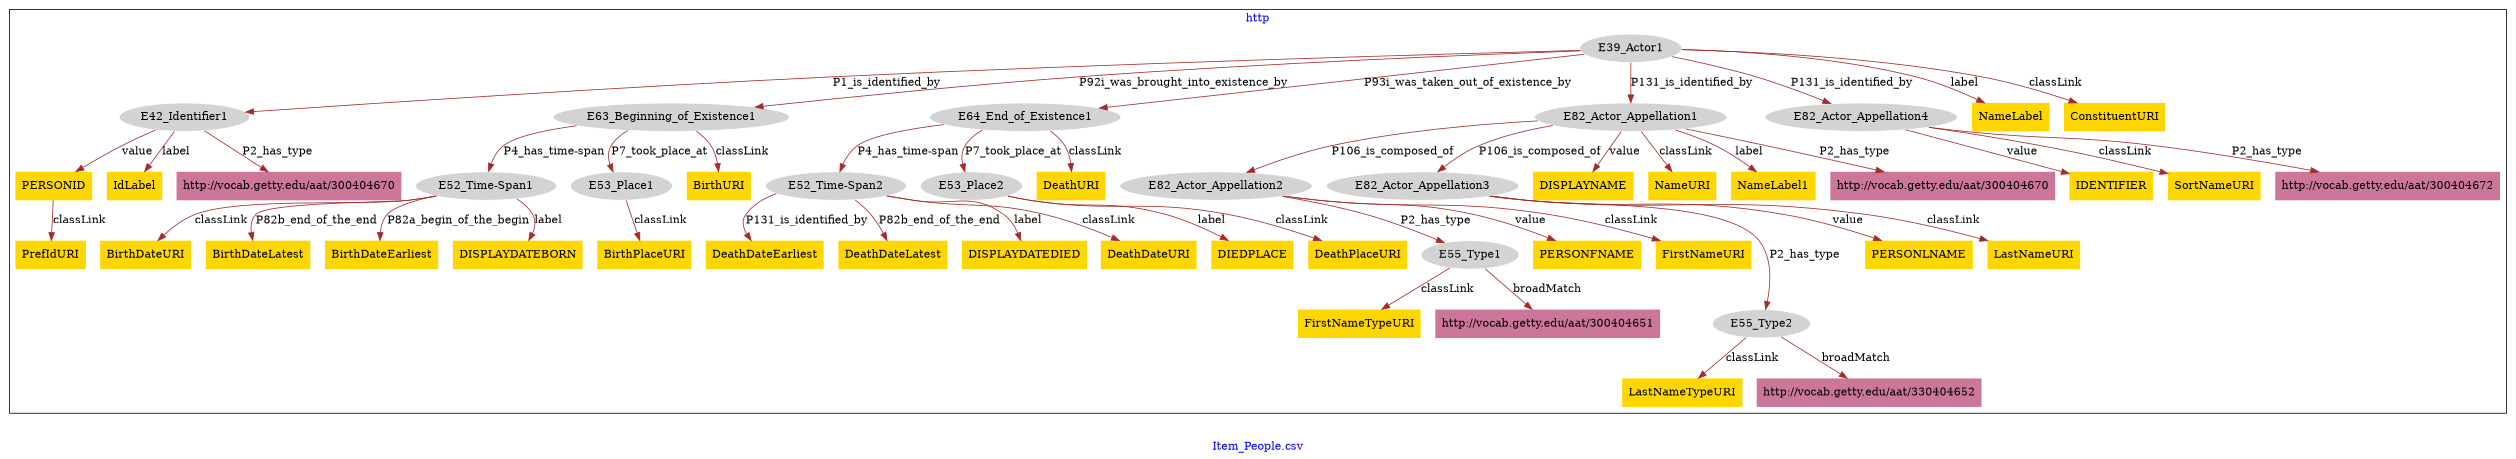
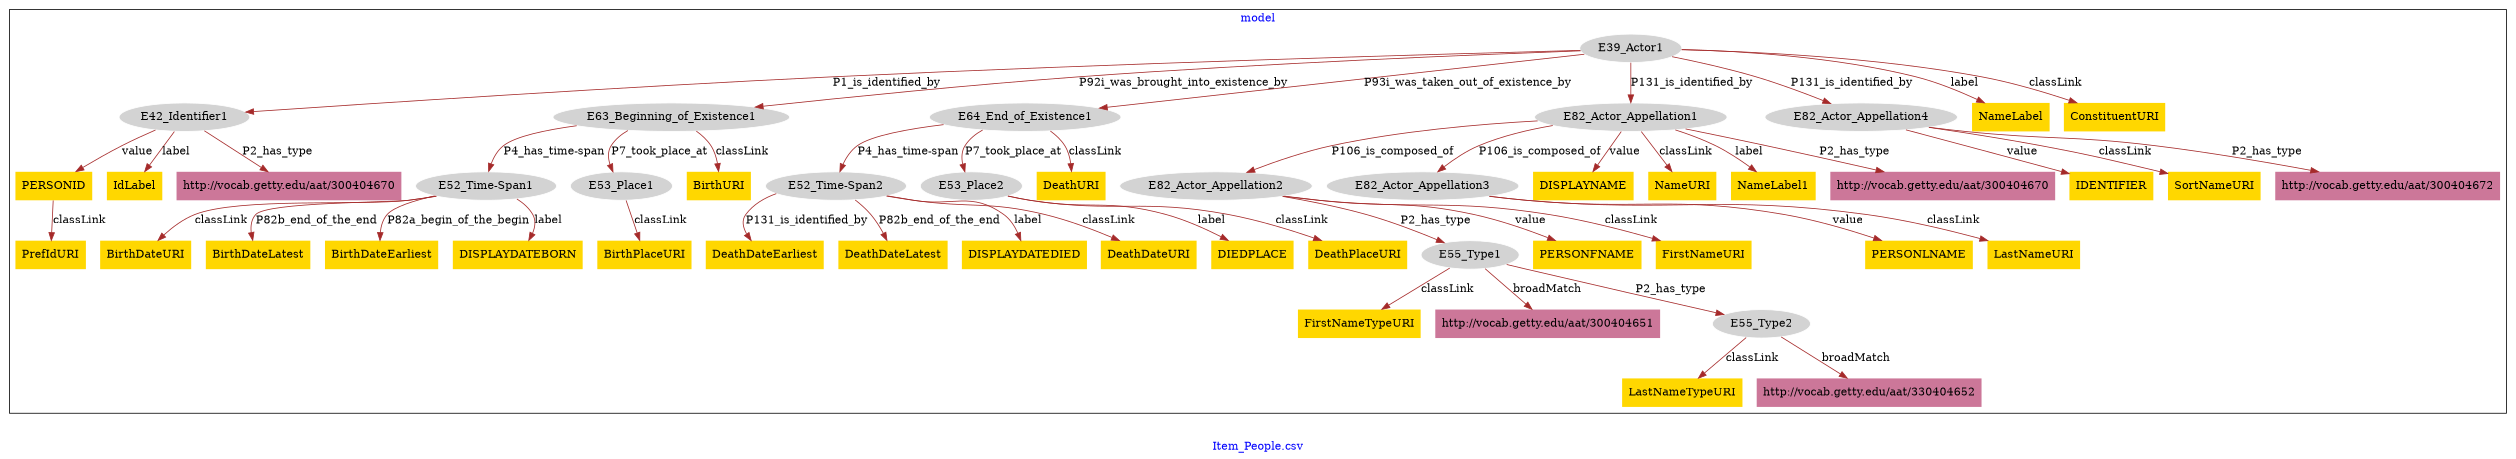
  digraph {
    fontcolor=blue
    label="Item_People.csv"
    remincross=true
    node [fillcolor=gold style=filled shape=plaintext]
    edge [color=brown fontcolor=black]
    n1 [color=white fillcolor=lightgray label=E39_Actor1 shape=""]
    n2 [color=white fillcolor=lightgray label=E42_Identifier1 shape=""]
    n3 [color=white fillcolor=lightgray label=E63_Beginning_of_Existence1 shape=""]
    n4 [color=white fillcolor=lightgray label=E64_End_of_Existence1 shape=""]
    n5 [color=white fillcolor=lightgray label=E82_Actor_Appellation1 shape=""]
    n6 [color=white fillcolor=lightgray label=E82_Actor_Appellation4 shape=""]
    n7 [color=white fillcolor=lightgray label="E52_Time-Span1" shape=""]
    n8 [color=white fillcolor=lightgray label=E53_Place1 shape=""]
    n9 [color=white fillcolor=lightgray label="E52_Time-Span2" shape=""]
    n10 [color=white fillcolor=lightgray label=E53_Place2 shape=""]
    n11 [color=white fillcolor=lightgray label=E82_Actor_Appellation2 shape=""]
    n12 [color=white fillcolor=lightgray label=E82_Actor_Appellation3 shape=""]
    n13 [color=white fillcolor=lightgray label=E55_Type1 shape=""]
    n14 [color=white fillcolor=lightgray label=E55_Type2 shape=""]
    n15 [label=BirthDateEarliest]
    n16 [label=DISPLAYDATEBORN]
    n17 [label=DISPLAYDATEDIED]
    n18 [label=DIEDPLACE]
    n19 [label=PERSONFNAME]
    n20 [label=PrefIdURI]
    n21 [label=PERSONID]
    n22 [label=DISPLAYNAME]
    n23 [label=LastNameTypeURI]
    n24 [label=BirthURI]
    n25 [label=IDENTIFIER]
    n26 [label=NameLabel]
    n27 [label=NameURI]
    n28 [label=BirthDateURI]
    n29 [label=FirstNameTypeURI]
    n30 [label=IdLabel]
    n31 [label=NameLabel1]
    n32 [label=ConstituentURI]
    n33 [label=DeathPlaceURI]
    n34 [label=SortNameURI]
    n35 [label=FirstNameURI]
    n36 [label=BirthPlaceURI]
    n37 [label=PERSONLNAME]
    n38 [label=LastNameURI]
    n39 [label=DeathDateURI]
    n40 [label=BirthDateLatest]
    n41 [label=DeathURI]
    n42 [label=DeathDateEarliest]
    n43 [label=DeathDateLatest]
    n44 [fillcolor="#CC7799" label="http://vocab.getty.edu/aat/330404652"]
    n45 [fillcolor="#CC7799" label="http://vocab.getty.edu/aat/300404672"]
    n46 [fillcolor="#CC7799" label="http://vocab.getty.edu/aat/300404651"]
    n47 [fillcolor="#CC7799" label="http://vocab.getty.edu/aat/300404670"]
    n48 [fillcolor="#CC7799" label="http://vocab.getty.edu/aat/300404670"]
    subgraph cluster_1 {
-     label=http
+     label=model
      n1
      n2
      n3
      n4
      n5
      n6
      n7
      n8
      n9
      n10
      n11
      n12
      n13
      n14
      n15
      n16
      n17
      n18
      n19
      n20
      n21
      n22
      n23
      n24
      n25
      n26
      n27
      n28
      n29
      n30
      n31
      n32
      n33
      n34
      n35
      n36
      n37
      n38
      n39
      n40
      n41
      n42
      n43
      n44
      n45
      n46
      n47
      n48
    }
    n1 -> n2 [label=P1_is_identified_by]
    n1 -> n3 [label=P92i_was_brought_into_existence_by]
    n1 -> n4 [label=P93i_was_taken_out_of_existence_by]
    n1 -> n5 [label=P131_is_identified_by]
    n1 -> n6 [label=P131_is_identified_by]
    n1 -> n26 [label=label]
    n1 -> n32 [label=classLink]
    n2 -> n21 [label=value]
    n2 -> n30 [label=label]
    n2 -> n47 [label=P2_has_type]
    n3 -> n7 [label="P4_has_time-span"]
    n3 -> n8 [label=P7_took_place_at]
    n3 -> n24 [label=classLink]
    n4 -> n9 [label="P4_has_time-span"]
    n4 -> n10 [label=P7_took_place_at]
    n4 -> n41 [label=classLink]
    n5 -> n11 [label=P106_is_composed_of]
    n5 -> n12 [label=P106_is_composed_of]
    n5 -> n22 [label=value]
    n5 -> n27 [label=classLink]
    n5 -> n31 [label=label]
    n5 -> n48 [label=P2_has_type]
    n6 -> n25 [label=value]
    n6 -> n34 [label=classLink]
    n6 -> n45 [label=P2_has_type]
    n7 -> n15 [label=P82a_begin_of_the_begin]
    n7 -> n16 [label=label]
    n7 -> n28 [label=classLink]
    n7 -> n40 [label=P82b_end_of_the_end]
    n8 -> n36 [label=classLink]
    n9 -> n17 [label=label]
    n9 -> n39 [label=classLink]
    n9 -> n42 [label=P131_is_identified_by]
    n9 -> n43 [label=P82b_end_of_the_end]
    n10 -> n18 [label=label]
    n10 -> n33 [label=classLink]
    n11 -> n13 [label=P2_has_type]
    n11 -> n19 [label=value]
    n11 -> n35 [label=classLink]
-   n12 -> n14 [label=P2_has_type]
+   n13 -> n14 [label=P2_has_type]
    n12 -> n37 [label=value]
    n12 -> n38 [label=classLink]
    n13 -> n29 [label=classLink]
    n13 -> n46 [label=broadMatch]
    n14 -> n23 [label=classLink]
    n14 -> n44 [label=broadMatch]
    n21 -> n20 [label=classLink]
  }
